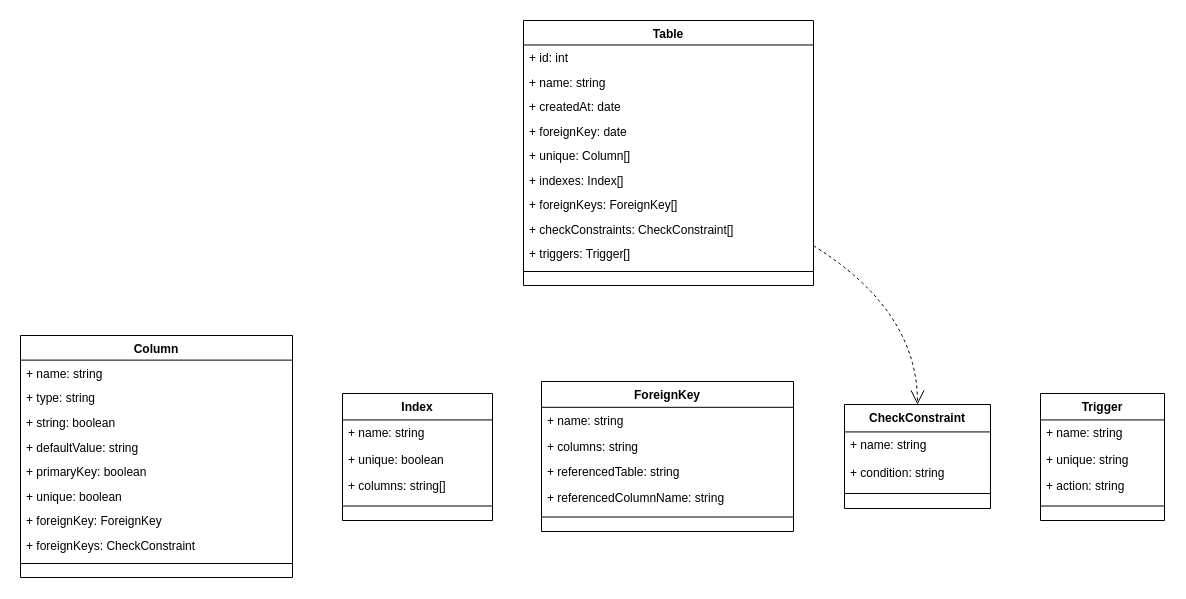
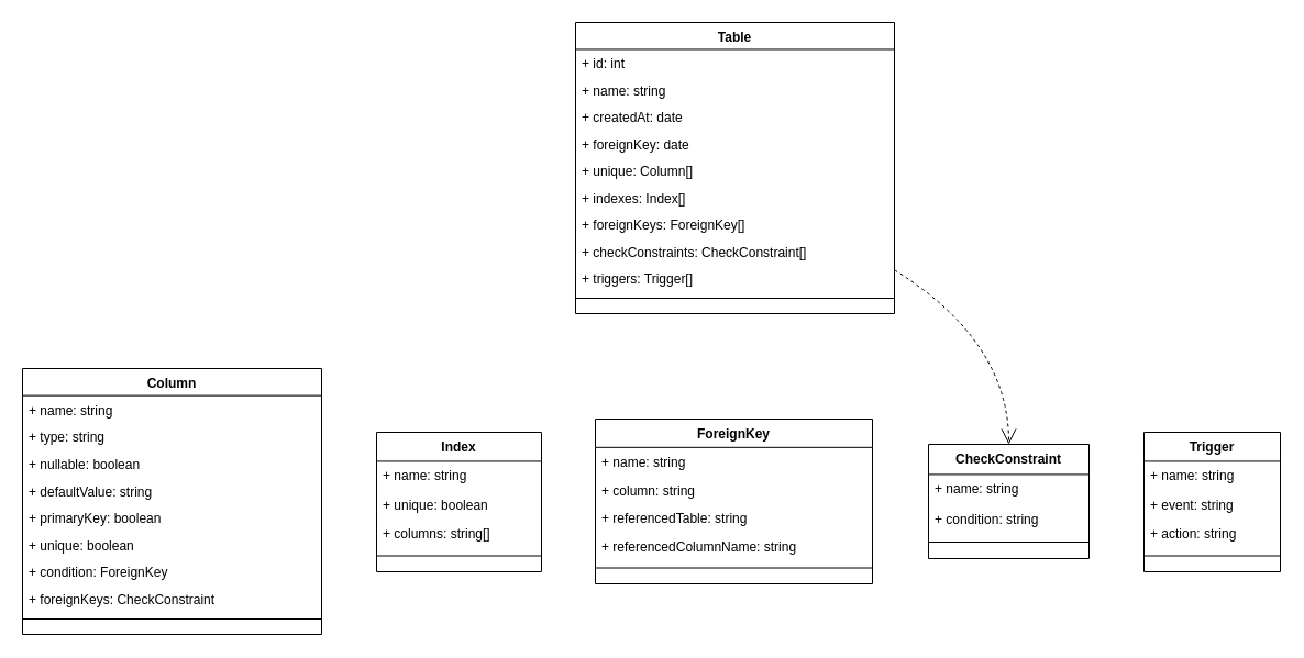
  <mxCell id="0" />
  <mxCell id="1" parent="0" />
  <mxCell id="2" value="Table" style="swimlane;fontStyle=1;align=center;verticalAlign=top;childLayout=stackLayout;horizontal=1;startSize=24.476;horizontalStack=0;resizeParent=1;resizeParentMax=0;resizeLast=0;collapsible=0;marginBottom=0;" vertex="1" parent="1"><mxGeometry x="523" y="20" width="290" height="265" as="geometry" /></mxCell>
  <mxCell id="3" value="+ id: int" style="text;strokeColor=none;fillColor=none;align=left;verticalAlign=top;spacingLeft=4;spacingRight=4;overflow=hidden;rotatable=0;points=[[0,0.5],[1,0.5]];portConstraint=eastwest;" vertex="1" parent="2"><mxGeometry y="24" width="290" height="24" as="geometry" /></mxCell>
  <mxCell id="4" value="+ name: string" style="text;strokeColor=none;fillColor=none;align=left;verticalAlign=top;spacingLeft=4;spacingRight=4;overflow=hidden;rotatable=0;points=[[0,0.5],[1,0.5]];portConstraint=eastwest;" vertex="1" parent="2"><mxGeometry y="49" width="290" height="24" as="geometry" /></mxCell>
  <mxCell id="5" value="+ createdAt: date" style="text;strokeColor=none;fillColor=none;align=left;verticalAlign=top;spacingLeft=4;spacingRight=4;overflow=hidden;rotatable=0;points=[[0,0.5],[1,0.5]];portConstraint=eastwest;" vertex="1" parent="2"><mxGeometry y="73" width="290" height="24" as="geometry" /></mxCell>
  <mxCell id="6" value="+ foreignKey: date" style="text;strokeColor=none;fillColor=none;align=left;verticalAlign=top;spacingLeft=4;spacingRight=4;overflow=hidden;rotatable=0;points=[[0,0.5],[1,0.5]];portConstraint=eastwest;" vertex="1" parent="2"><mxGeometry y="98" width="290" height="24" as="geometry" /></mxCell>
  <mxCell id="7" value="+ unique: Column[]" style="text;strokeColor=none;fillColor=none;align=left;verticalAlign=top;spacingLeft=4;spacingRight=4;overflow=hidden;rotatable=0;points=[[0,0.5],[1,0.5]];portConstraint=eastwest;" vertex="1" parent="2"><mxGeometry y="122" width="290" height="24" as="geometry" /></mxCell>
  <mxCell id="8" value="+ indexes: Index[]" style="text;strokeColor=none;fillColor=none;align=left;verticalAlign=top;spacingLeft=4;spacingRight=4;overflow=hidden;rotatable=0;points=[[0,0.5],[1,0.5]];portConstraint=eastwest;" vertex="1" parent="2"><mxGeometry y="147" width="290" height="24" as="geometry" /></mxCell>
  <mxCell id="9" value="+ foreignKeys: ForeignKey[]" style="text;strokeColor=none;fillColor=none;align=left;verticalAlign=top;spacingLeft=4;spacingRight=4;overflow=hidden;rotatable=0;points=[[0,0.5],[1,0.5]];portConstraint=eastwest;" vertex="1" parent="2"><mxGeometry y="171" width="290" height="24" as="geometry" /></mxCell>
  <mxCell id="10" value="+ checkConstraints: CheckConstraint[]" style="text;strokeColor=none;fillColor=none;align=left;verticalAlign=top;spacingLeft=4;spacingRight=4;overflow=hidden;rotatable=0;points=[[0,0.5],[1,0.5]];portConstraint=eastwest;" vertex="1" parent="2"><mxGeometry y="196" width="290" height="24" as="geometry" /></mxCell>
  <mxCell id="11" value="+ triggers: Trigger[]" style="text;strokeColor=none;fillColor=none;align=left;verticalAlign=top;spacingLeft=4;spacingRight=4;overflow=hidden;rotatable=0;points=[[0,0.5],[1,0.5]];portConstraint=eastwest;" vertex="1" parent="2"><mxGeometry y="220" width="290" height="24" as="geometry" /></mxCell>
  <mxCell id="12" style="line;strokeWidth=1;fillColor=none;align=left;verticalAlign=middle;spacingTop=-1;spacingLeft=3;spacingRight=3;rotatable=0;labelPosition=right;points=[];portConstraint=eastwest;strokeColor=inherit;" vertex="1" parent="2"><mxGeometry y="245" width="290" height="12" as="geometry" /></mxCell>
  <mxCell id="13" value="Column" style="swimlane;fontStyle=1;align=center;verticalAlign=top;childLayout=stackLayout;horizontal=1;startSize=24.632;horizontalStack=0;resizeParent=1;resizeParentMax=0;resizeLast=0;collapsible=0;marginBottom=0;" vertex="1" parent="1"><mxGeometry x="20" y="335" width="272" height="242" as="geometry" /></mxCell>
  <mxCell id="14" value="+ name: string" style="text;strokeColor=none;fillColor=none;align=left;verticalAlign=top;spacingLeft=4;spacingRight=4;overflow=hidden;rotatable=0;points=[[0,0.5],[1,0.5]];portConstraint=eastwest;" vertex="1" parent="13"><mxGeometry y="25" width="272" height="25" as="geometry" /></mxCell>
  <mxCell id="15" value="+ type: string" style="text;strokeColor=none;fillColor=none;align=left;verticalAlign=top;spacingLeft=4;spacingRight=4;overflow=hidden;rotatable=0;points=[[0,0.5],[1,0.5]];portConstraint=eastwest;" vertex="1" parent="13"><mxGeometry y="49" width="272" height="25" as="geometry" /></mxCell>
- <mxCell id="16" value="+ string: boolean" style="text;strokeColor=none;fillColor=none;align=left;verticalAlign=top;spacingLeft=4;spacingRight=4;overflow=hidden;rotatable=0;points=[[0,0.5],[1,0.5]];portConstraint=eastwest;" vertex="1" parent="13"><mxGeometry y="74" width="272" height="25" as="geometry" /></mxCell>
+ <mxCell id="16" value="+ nullable: boolean" style="text;strokeColor=none;fillColor=none;align=left;verticalAlign=top;spacingLeft=4;spacingRight=4;overflow=hidden;rotatable=0;points=[[0,0.5],[1,0.5]];portConstraint=eastwest;" vertex="1" parent="13"><mxGeometry y="74" width="272" height="25" as="geometry" /></mxCell>
  <mxCell id="17" value="+ defaultValue: string" style="text;strokeColor=none;fillColor=none;align=left;verticalAlign=top;spacingLeft=4;spacingRight=4;overflow=hidden;rotatable=0;points=[[0,0.5],[1,0.5]];portConstraint=eastwest;" vertex="1" parent="13"><mxGeometry y="99" width="272" height="25" as="geometry" /></mxCell>
  <mxCell id="18" value="+ primaryKey: boolean" style="text;strokeColor=none;fillColor=none;align=left;verticalAlign=top;spacingLeft=4;spacingRight=4;overflow=hidden;rotatable=0;points=[[0,0.5],[1,0.5]];portConstraint=eastwest;" vertex="1" parent="13"><mxGeometry y="123" width="272" height="25" as="geometry" /></mxCell>
  <mxCell id="19" value="+ unique: boolean" style="text;strokeColor=none;fillColor=none;align=left;verticalAlign=top;spacingLeft=4;spacingRight=4;overflow=hidden;rotatable=0;points=[[0,0.5],[1,0.5]];portConstraint=eastwest;" vertex="1" parent="13"><mxGeometry y="148" width="272" height="25" as="geometry" /></mxCell>
- <mxCell id="20" value="+ foreignKey: ForeignKey" style="text;strokeColor=none;fillColor=none;align=left;verticalAlign=top;spacingLeft=4;spacingRight=4;overflow=hidden;rotatable=0;points=[[0,0.5],[1,0.5]];portConstraint=eastwest;" vertex="1" parent="13"><mxGeometry y="172" width="272" height="25" as="geometry" /></mxCell>
+ <mxCell id="20" value="+ condition: ForeignKey" style="text;strokeColor=none;fillColor=none;align=left;verticalAlign=top;spacingLeft=4;spacingRight=4;overflow=hidden;rotatable=0;points=[[0,0.5],[1,0.5]];portConstraint=eastwest;" vertex="1" parent="13"><mxGeometry y="172" width="272" height="25" as="geometry" /></mxCell>
  <mxCell id="21" value="+ foreignKeys: CheckConstraint" style="text;strokeColor=none;fillColor=none;align=left;verticalAlign=top;spacingLeft=4;spacingRight=4;overflow=hidden;rotatable=0;points=[[0,0.5],[1,0.5]];portConstraint=eastwest;" vertex="1" parent="13"><mxGeometry y="197" width="272" height="25" as="geometry" /></mxCell>
  <mxCell id="22" style="line;strokeWidth=1;fillColor=none;align=left;verticalAlign=middle;spacingTop=-1;spacingLeft=3;spacingRight=3;rotatable=0;labelPosition=right;points=[];portConstraint=eastwest;strokeColor=inherit;" vertex="1" parent="13"><mxGeometry y="222" width="272" height="12" as="geometry" /></mxCell>
  <mxCell id="23" value="Index" style="swimlane;fontStyle=1;align=center;verticalAlign=top;childLayout=stackLayout;horizontal=1;startSize=26.444;horizontalStack=0;resizeParent=1;resizeParentMax=0;resizeLast=0;collapsible=0;marginBottom=0;" vertex="1" parent="1"><mxGeometry x="342" y="393" width="150" height="127" as="geometry" /></mxCell>
  <mxCell id="24" value="+ name: string" style="text;strokeColor=none;fillColor=none;align=left;verticalAlign=top;spacingLeft=4;spacingRight=4;overflow=hidden;rotatable=0;points=[[0,0.5],[1,0.5]];portConstraint=eastwest;" vertex="1" parent="23"><mxGeometry y="26" width="150" height="26" as="geometry" /></mxCell>
  <mxCell id="25" value="+ unique: boolean" style="text;strokeColor=none;fillColor=none;align=left;verticalAlign=top;spacingLeft=4;spacingRight=4;overflow=hidden;rotatable=0;points=[[0,0.5],[1,0.5]];portConstraint=eastwest;" vertex="1" parent="23"><mxGeometry y="53" width="150" height="26" as="geometry" /></mxCell>
  <mxCell id="26" value="+ columns: string[]" style="text;strokeColor=none;fillColor=none;align=left;verticalAlign=top;spacingLeft=4;spacingRight=4;overflow=hidden;rotatable=0;points=[[0,0.5],[1,0.5]];portConstraint=eastwest;" vertex="1" parent="23"><mxGeometry y="79" width="150" height="26" as="geometry" /></mxCell>
  <mxCell id="27" style="line;strokeWidth=1;fillColor=none;align=left;verticalAlign=middle;spacingTop=-1;spacingLeft=3;spacingRight=3;rotatable=0;labelPosition=right;points=[];portConstraint=eastwest;strokeColor=inherit;" vertex="1" parent="23"><mxGeometry y="106" width="150" height="13" as="geometry" /></mxCell>
  <mxCell id="28" value="ForeignKey" style="swimlane;fontStyle=1;align=center;verticalAlign=top;childLayout=stackLayout;horizontal=1;startSize=25.818;horizontalStack=0;resizeParent=1;resizeParentMax=0;resizeLast=0;collapsible=0;marginBottom=0;" vertex="1" parent="1"><mxGeometry x="541" y="381" width="252" height="150" as="geometry" /></mxCell>
  <mxCell id="29" value="+ name: string" style="text;strokeColor=none;fillColor=none;align=left;verticalAlign=top;spacingLeft=4;spacingRight=4;overflow=hidden;rotatable=0;points=[[0,0.5],[1,0.5]];portConstraint=eastwest;" vertex="1" parent="28"><mxGeometry y="26" width="252" height="26" as="geometry" /></mxCell>
- <mxCell id="30" value="+ columns: string" style="text;strokeColor=none;fillColor=none;align=left;verticalAlign=top;spacingLeft=4;spacingRight=4;overflow=hidden;rotatable=0;points=[[0,0.5],[1,0.5]];portConstraint=eastwest;" vertex="1" parent="28"><mxGeometry y="52" width="252" height="26" as="geometry" /></mxCell>
+ <mxCell id="30" value="+ column: string" style="text;strokeColor=none;fillColor=none;align=left;verticalAlign=top;spacingLeft=4;spacingRight=4;overflow=hidden;rotatable=0;points=[[0,0.5],[1,0.5]];portConstraint=eastwest;" vertex="1" parent="28"><mxGeometry y="52" width="252" height="26" as="geometry" /></mxCell>
  <mxCell id="31" value="+ referencedTable: string" style="text;strokeColor=none;fillColor=none;align=left;verticalAlign=top;spacingLeft=4;spacingRight=4;overflow=hidden;rotatable=0;points=[[0,0.5],[1,0.5]];portConstraint=eastwest;" vertex="1" parent="28"><mxGeometry y="77" width="252" height="26" as="geometry" /></mxCell>
  <mxCell id="32" value="+ referencedColumnName: string" style="text;strokeColor=none;fillColor=none;align=left;verticalAlign=top;spacingLeft=4;spacingRight=4;overflow=hidden;rotatable=0;points=[[0,0.5],[1,0.5]];portConstraint=eastwest;" vertex="1" parent="28"><mxGeometry y="103" width="252" height="26" as="geometry" /></mxCell>
  <mxCell id="33" style="line;strokeWidth=1;fillColor=none;align=left;verticalAlign=middle;spacingTop=-1;spacingLeft=3;spacingRight=3;rotatable=0;labelPosition=right;points=[];portConstraint=eastwest;strokeColor=inherit;" vertex="1" parent="28"><mxGeometry y="129" width="252" height="13" as="geometry" /></mxCell>
  <mxCell id="34" value="CheckConstraint" style="swimlane;fontStyle=1;align=center;verticalAlign=top;childLayout=stackLayout;horizontal=1;startSize=27.429;horizontalStack=0;resizeParent=1;resizeParentMax=0;resizeLast=0;collapsible=0;marginBottom=0;" vertex="1" parent="1"><mxGeometry x="844" y="404" width="146" height="104" as="geometry" /></mxCell>
  <mxCell id="35" value="+ name: string" style="text;strokeColor=none;fillColor=none;align=left;verticalAlign=top;spacingLeft=4;spacingRight=4;overflow=hidden;rotatable=0;points=[[0,0.5],[1,0.5]];portConstraint=eastwest;" vertex="1" parent="34"><mxGeometry y="27" width="146" height="27" as="geometry" /></mxCell>
  <mxCell id="36" value="+ condition: string" style="text;strokeColor=none;fillColor=none;align=left;verticalAlign=top;spacingLeft=4;spacingRight=4;overflow=hidden;rotatable=0;points=[[0,0.5],[1,0.5]];portConstraint=eastwest;" vertex="1" parent="34"><mxGeometry y="55" width="146" height="27" as="geometry" /></mxCell>
  <mxCell id="37" style="line;strokeWidth=1;fillColor=none;align=left;verticalAlign=middle;spacingTop=-1;spacingLeft=3;spacingRight=3;rotatable=0;labelPosition=right;points=[];portConstraint=eastwest;strokeColor=inherit;" vertex="1" parent="34"><mxGeometry y="82" width="146" height="14" as="geometry" /></mxCell>
  <mxCell id="38" value="Trigger" style="swimlane;fontStyle=1;align=center;verticalAlign=top;childLayout=stackLayout;horizontal=1;startSize=26.444;horizontalStack=0;resizeParent=1;resizeParentMax=0;resizeLast=0;collapsible=0;marginBottom=0;" vertex="1" parent="1"><mxGeometry x="1040" y="393" width="124" height="127" as="geometry" /></mxCell>
  <mxCell id="39" value="+ name: string" style="text;strokeColor=none;fillColor=none;align=left;verticalAlign=top;spacingLeft=4;spacingRight=4;overflow=hidden;rotatable=0;points=[[0,0.5],[1,0.5]];portConstraint=eastwest;" vertex="1" parent="38"><mxGeometry y="26" width="124" height="26" as="geometry" /></mxCell>
- <mxCell id="40" value="+ unique: string" style="text;strokeColor=none;fillColor=none;align=left;verticalAlign=top;spacingLeft=4;spacingRight=4;overflow=hidden;rotatable=0;points=[[0,0.5],[1,0.5]];portConstraint=eastwest;" vertex="1" parent="38"><mxGeometry y="53" width="124" height="26" as="geometry" /></mxCell>
+ <mxCell id="40" value="+ event: string" style="text;strokeColor=none;fillColor=none;align=left;verticalAlign=top;spacingLeft=4;spacingRight=4;overflow=hidden;rotatable=0;points=[[0,0.5],[1,0.5]];portConstraint=eastwest;" vertex="1" parent="38"><mxGeometry y="53" width="124" height="26" as="geometry" /></mxCell>
  <mxCell id="41" value="+ action: string" style="text;strokeColor=none;fillColor=none;align=left;verticalAlign=top;spacingLeft=4;spacingRight=4;overflow=hidden;rotatable=0;points=[[0,0.5],[1,0.5]];portConstraint=eastwest;" vertex="1" parent="38"><mxGeometry y="79" width="124" height="26" as="geometry" /></mxCell>
  <mxCell id="42" style="line;strokeWidth=1;fillColor=none;align=left;verticalAlign=middle;spacingTop=-1;spacingLeft=3;spacingRight=3;rotatable=0;labelPosition=right;points=[];portConstraint=eastwest;strokeColor=inherit;" vertex="1" parent="38"><mxGeometry y="106" width="124" height="13" as="geometry" /></mxCell>
  <mxCell id="43" value="" style="curved=1;startArrow=none;endArrow=open;endSize=12;exitX=1;exitY=0.85;entryX=0.5;entryY=0;dashed=1;" edge="1" parent="1" source="2" target="34"><mxGeometry relative="1" as="geometry"><Array as="points"><mxPoint x="917" y="310" /></Array></mxGeometry></mxCell>
